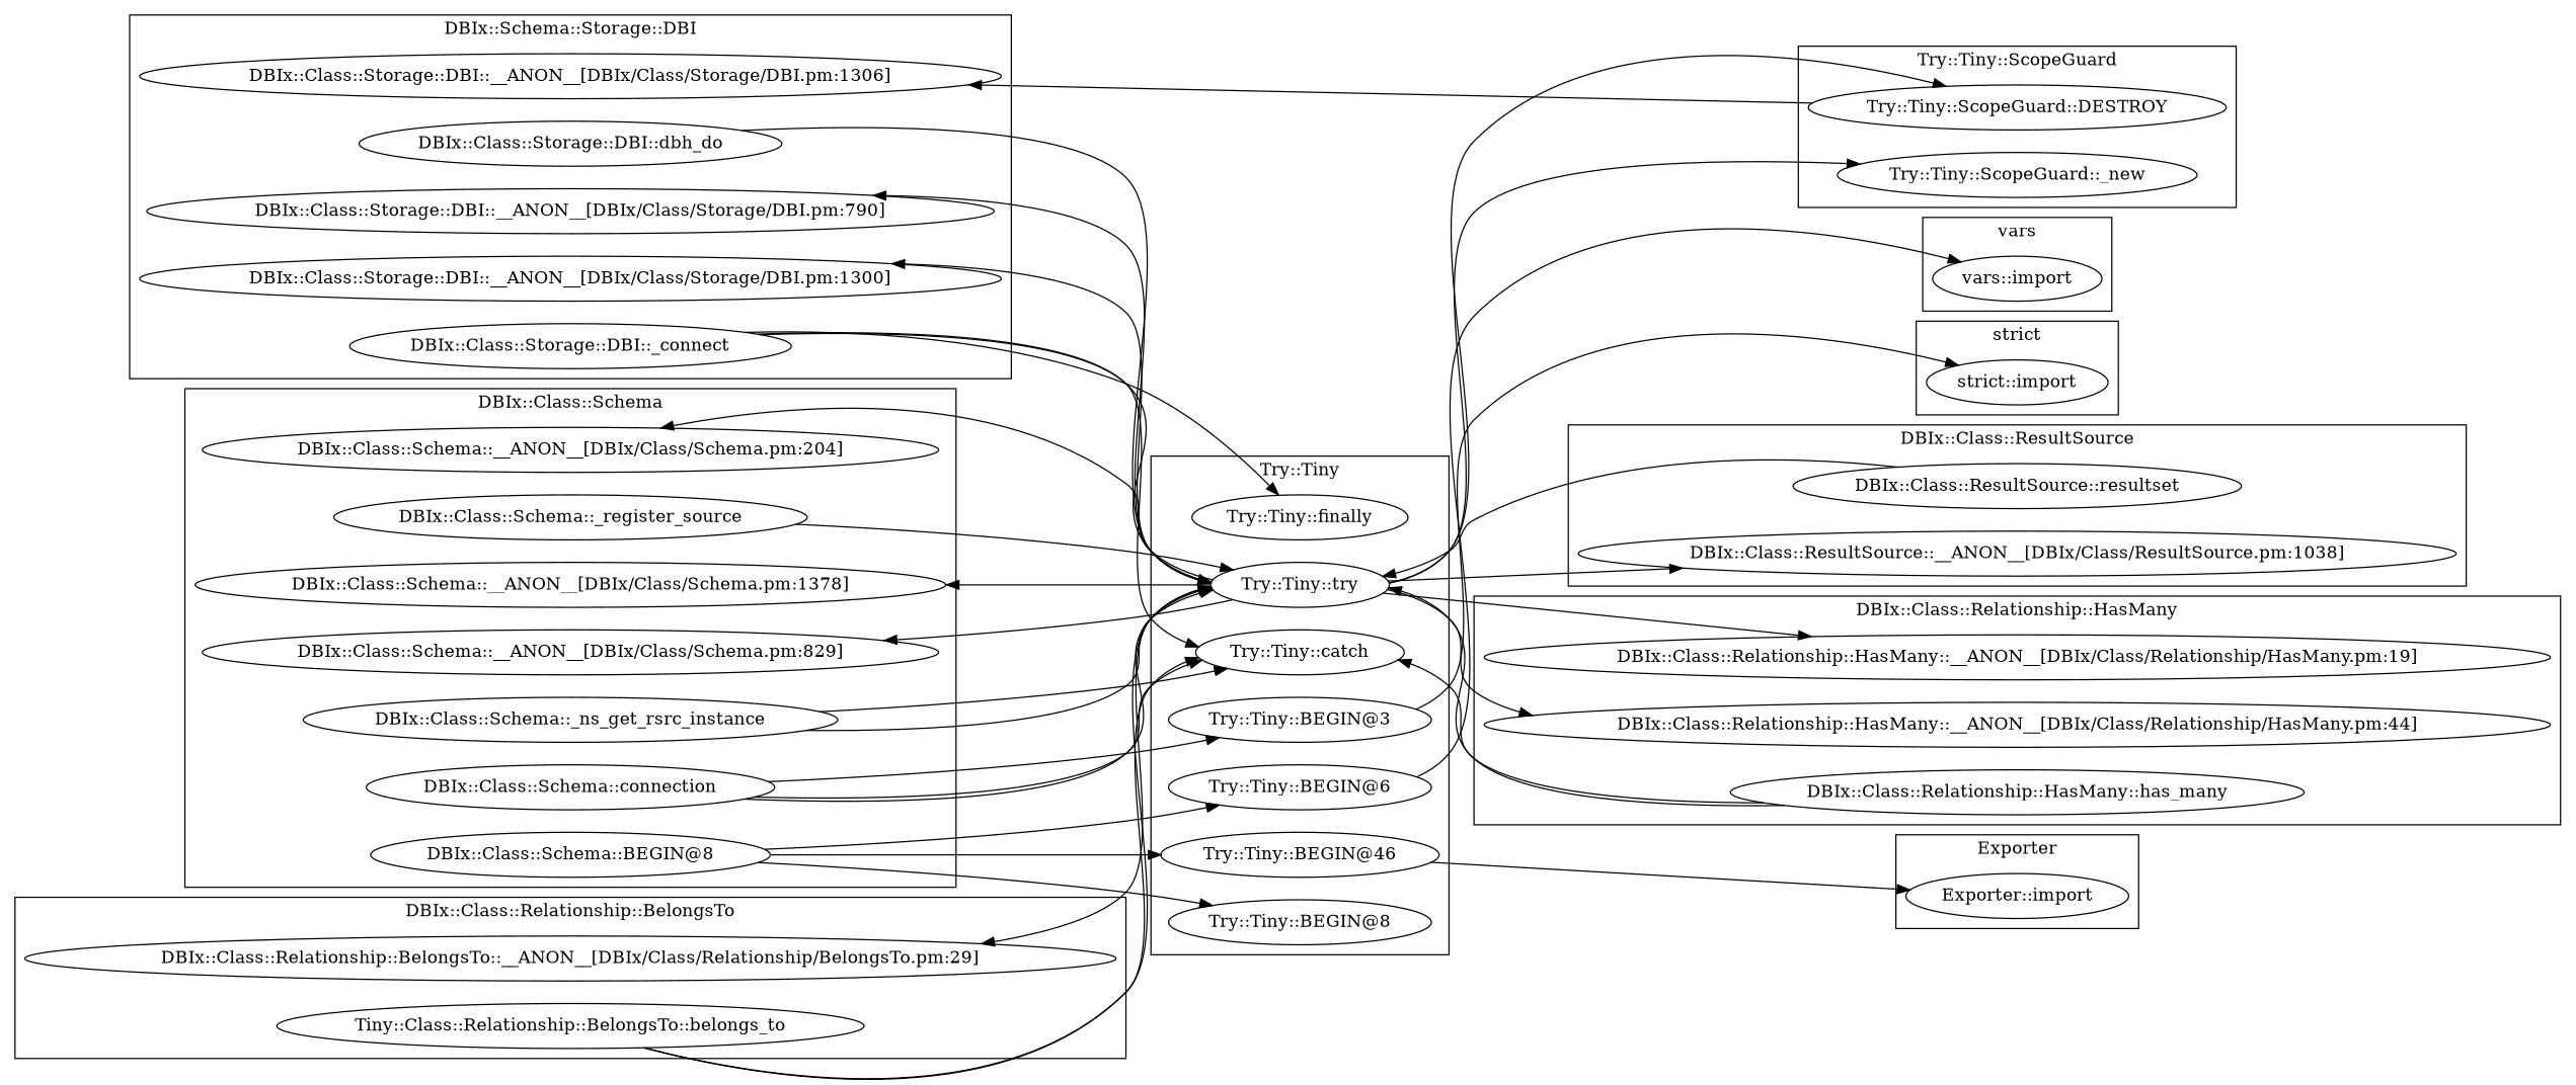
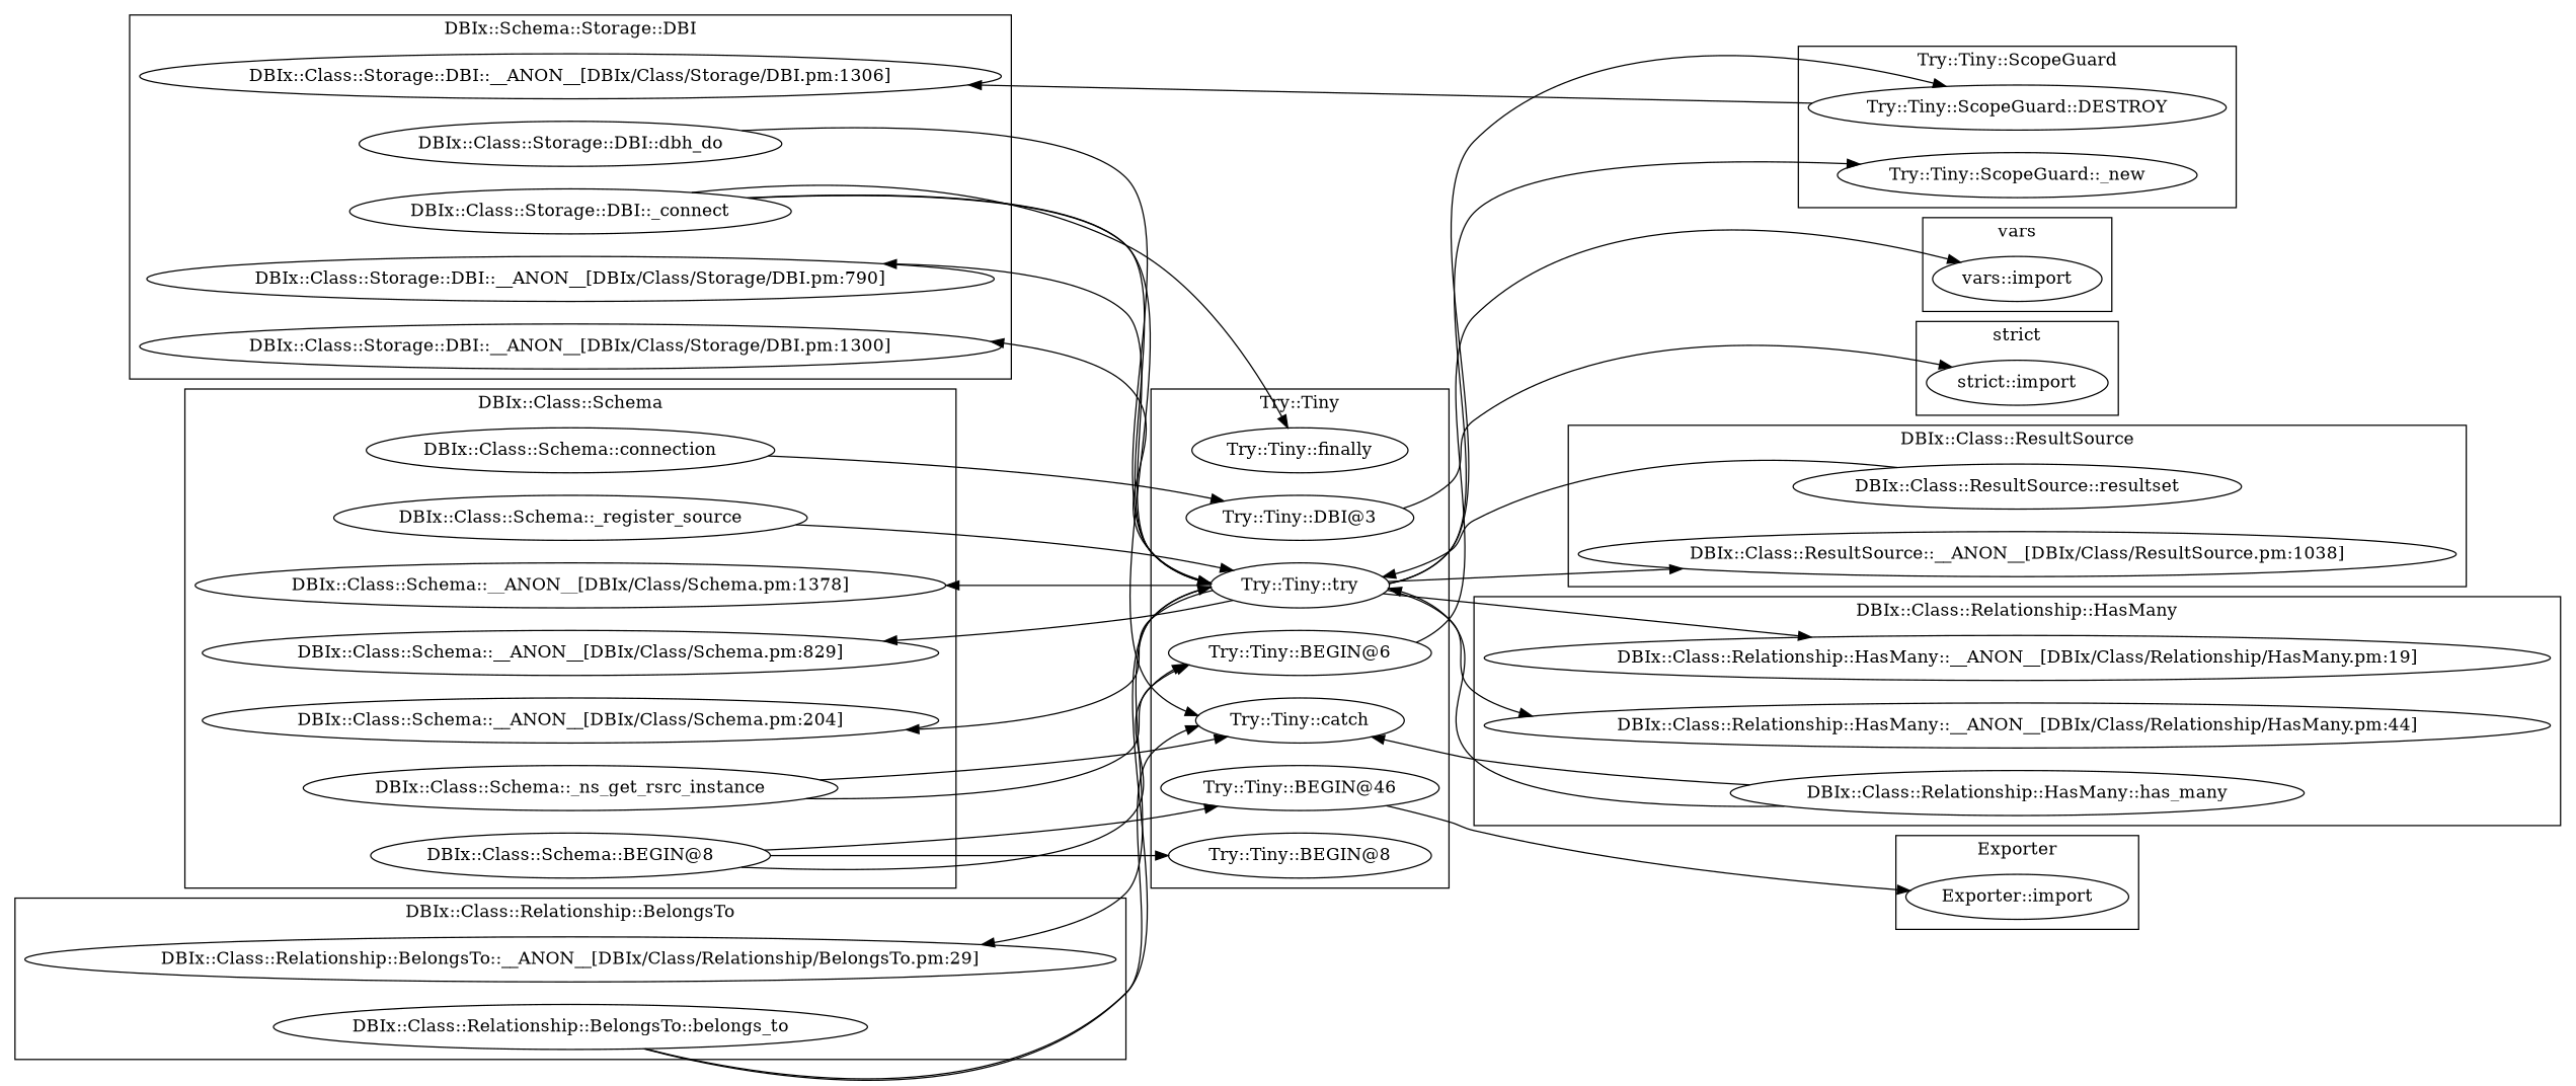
  digraph {
    rankdir=LR
    "strict::import"
    "vars::import"
    "Try::Tiny::ScopeGuard::DESTROY"
    "Try::Tiny::ScopeGuard::_new"
    "Exporter::import"
    "Try::Tiny::finally"
    "Try::Tiny::BEGIN@6"
    "Try::Tiny::catch"
    "Try::Tiny::BEGIN@8"
-   "Try::Tiny::BEGIN@3"
+   "Try::Tiny::BEGIN@3" [label="Try::Tiny::DBI@3"]
    "Try::Tiny::try"
    "Try::Tiny::BEGIN@46"
    "DBIx::Class::Schema::BEGIN@8"
    "DBIx::Class::Schema::__ANON__[DBIx/Class/Schema.pm:204]"
    "DBIx::Class::Schema::_ns_get_rsrc_instance"
    "DBIx::Class::Schema::_register_source"
    "DBIx::Class::Schema::__ANON__[DBIx/Class/Schema.pm:1378]"
    "DBIx::Class::Schema::connection"
    "DBIx::Class::Schema::__ANON__[DBIx/Class/Schema.pm:829]"
-   "DBIx::Class::Relationship::BelongsTo::belongs_to" [label="Tiny::Class::Relationship::BelongsTo::belongs_to"]
+   "DBIx::Class::Relationship::BelongsTo::belongs_to"
    "DBIx::Class::Relationship::BelongsTo::__ANON__[DBIx/Class/Relationship/BelongsTo.pm:29]"
    "DBIx::Class::Storage::DBI::__ANON__[DBIx/Class/Storage/DBI.pm:1300]"
    "DBIx::Class::Storage::DBI::_connect"
    "DBIx::Class::Storage::DBI::dbh_do"
    "DBIx::Class::Storage::DBI::__ANON__[DBIx/Class/Storage/DBI.pm:790]"
    "DBIx::Class::Storage::DBI::__ANON__[DBIx/Class/Storage/DBI.pm:1306]"
    "DBIx::Class::ResultSource::resultset"
    "DBIx::Class::ResultSource::__ANON__[DBIx/Class/ResultSource.pm:1038]"
    "DBIx::Class::Relationship::HasMany::has_many"
    "DBIx::Class::Relationship::HasMany::__ANON__[DBIx/Class/Relationship/HasMany.pm:44]"
    "DBIx::Class::Relationship::HasMany::__ANON__[DBIx/Class/Relationship/HasMany.pm:19]"
    subgraph cluster_1 {
      label="strict"
      "strict::import"
    }
    subgraph cluster_2 {
      label=vars
      "vars::import"
    }
    subgraph cluster_3 {
      label="Try::Tiny::ScopeGuard"
      "Try::Tiny::ScopeGuard::DESTROY"
      "Try::Tiny::ScopeGuard::_new"
    }
    subgraph cluster_4 {
      label=Exporter
      "Exporter::import"
    }
    subgraph cluster_5 {
      label="Try::Tiny"
      "Try::Tiny::finally"
      "Try::Tiny::BEGIN@6"
      "Try::Tiny::catch"
      "Try::Tiny::BEGIN@8"
      "Try::Tiny::BEGIN@3"
      "Try::Tiny::try"
      "Try::Tiny::BEGIN@46"
    }
    subgraph cluster_6 {
      label="DBIx::Class::Schema"
      "DBIx::Class::Schema::BEGIN@8"
      "DBIx::Class::Schema::__ANON__[DBIx/Class/Schema.pm:204]"
      "DBIx::Class::Schema::_ns_get_rsrc_instance"
      "DBIx::Class::Schema::_register_source"
      "DBIx::Class::Schema::__ANON__[DBIx/Class/Schema.pm:1378]"
      "DBIx::Class::Schema::connection"
      "DBIx::Class::Schema::__ANON__[DBIx/Class/Schema.pm:829]"
    }
    subgraph cluster_7 {
      label="DBIx::Class::Relationship::BelongsTo"
      "DBIx::Class::Relationship::BelongsTo::belongs_to"
      "DBIx::Class::Relationship::BelongsTo::__ANON__[DBIx/Class/Relationship/BelongsTo.pm:29]"
    }
    subgraph cluster_8 {
      label="DBIx::Schema::Storage::DBI"
      "DBIx::Class::Storage::DBI::__ANON__[DBIx/Class/Storage/DBI.pm:1300]"
      "DBIx::Class::Storage::DBI::_connect"
      "DBIx::Class::Storage::DBI::dbh_do"
      "DBIx::Class::Storage::DBI::__ANON__[DBIx/Class/Storage/DBI.pm:790]"
      "DBIx::Class::Storage::DBI::__ANON__[DBIx/Class/Storage/DBI.pm:1306]"
    }
    subgraph cluster_9 {
      label="DBIx::Class::ResultSource"
      "DBIx::Class::ResultSource::resultset"
      "DBIx::Class::ResultSource::__ANON__[DBIx/Class/ResultSource.pm:1038]"
    }
    subgraph cluster_10 {
      label="DBIx::Class::Relationship::HasMany"
      "DBIx::Class::Relationship::HasMany::has_many"
      "DBIx::Class::Relationship::HasMany::__ANON__[DBIx/Class/Relationship/HasMany.pm:44]"
      "DBIx::Class::Relationship::HasMany::__ANON__[DBIx/Class/Relationship/HasMany.pm:19]"
    }
    "Try::Tiny::ScopeGuard::DESTROY" -> "DBIx::Class::Storage::DBI::__ANON__[DBIx/Class/Storage/DBI.pm:1306]"
    "Try::Tiny::BEGIN@6" -> "vars::import"
    "Try::Tiny::BEGIN@3" -> "strict::import"
    "Try::Tiny::try" -> "Try::Tiny::ScopeGuard::DESTROY"
    "Try::Tiny::try" -> "Try::Tiny::ScopeGuard::_new"
    "Try::Tiny::try" -> "DBIx::Class::Schema::__ANON__[DBIx/Class/Schema.pm:204]"
    "Try::Tiny::try" -> "DBIx::Class::Schema::__ANON__[DBIx/Class/Schema.pm:1378]"
    "Try::Tiny::try" -> "DBIx::Class::Schema::__ANON__[DBIx/Class/Schema.pm:829]"
    "Try::Tiny::try" -> "DBIx::Class::Relationship::BelongsTo::__ANON__[DBIx/Class/Relationship/BelongsTo.pm:29]"
    "Try::Tiny::try" -> "DBIx::Class::Storage::DBI::__ANON__[DBIx/Class/Storage/DBI.pm:1300]"
    "Try::Tiny::try" -> "DBIx::Class::Storage::DBI::__ANON__[DBIx/Class/Storage/DBI.pm:790]"
    "Try::Tiny::try" -> "DBIx::Class::ResultSource::__ANON__[DBIx/Class/ResultSource.pm:1038]"
    "Try::Tiny::try" -> "DBIx::Class::Relationship::HasMany::__ANON__[DBIx/Class/Relationship/HasMany.pm:44]"
    "Try::Tiny::try" -> "DBIx::Class::Relationship::HasMany::__ANON__[DBIx/Class/Relationship/HasMany.pm:19]"
    "Try::Tiny::BEGIN@46" -> "Exporter::import"
    "DBIx::Class::Schema::BEGIN@8" -> "Try::Tiny::BEGIN@6"
    "DBIx::Class::Schema::BEGIN@8" -> "Try::Tiny::BEGIN@8"
    "DBIx::Class::Schema::BEGIN@8" -> "Try::Tiny::BEGIN@46"
    "DBIx::Class::Schema::_ns_get_rsrc_instance" -> "Try::Tiny::catch"
-   "DBIx::Class::Schema::_ns_get_rsrc_instance" -> "Try::Tiny::try"
+   "DBIx::Class::Schema::_ns_get_rsrc_instance" -> "Try::Tiny::BEGIN@6"
    "DBIx::Class::Schema::_register_source" -> "Try::Tiny::try"
-   "DBIx::Class::Schema::connection" -> "Try::Tiny::catch"
    "DBIx::Class::Schema::connection" -> "Try::Tiny::BEGIN@3"
-   "DBIx::Class::Schema::connection" -> "Try::Tiny::try"
    "DBIx::Class::Relationship::BelongsTo::belongs_to" -> "Try::Tiny::catch"
    "DBIx::Class::Relationship::BelongsTo::belongs_to" -> "Try::Tiny::try"
    "DBIx::Class::Storage::DBI::_connect" -> "Try::Tiny::finally"
    "DBIx::Class::Storage::DBI::_connect" -> "Try::Tiny::catch"
    "DBIx::Class::Storage::DBI::_connect" -> "Try::Tiny::try"
    "DBIx::Class::Storage::DBI::dbh_do" -> "Try::Tiny::try"
    "DBIx::Class::ResultSource::resultset" -> "Try::Tiny::try"
    "DBIx::Class::Relationship::HasMany::has_many" -> "Try::Tiny::catch"
    "DBIx::Class::Relationship::HasMany::has_many" -> "Try::Tiny::try"
  }
